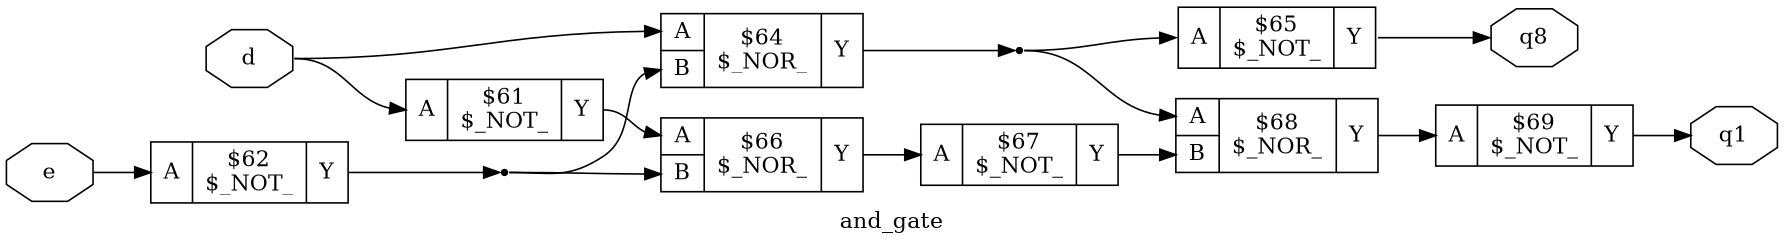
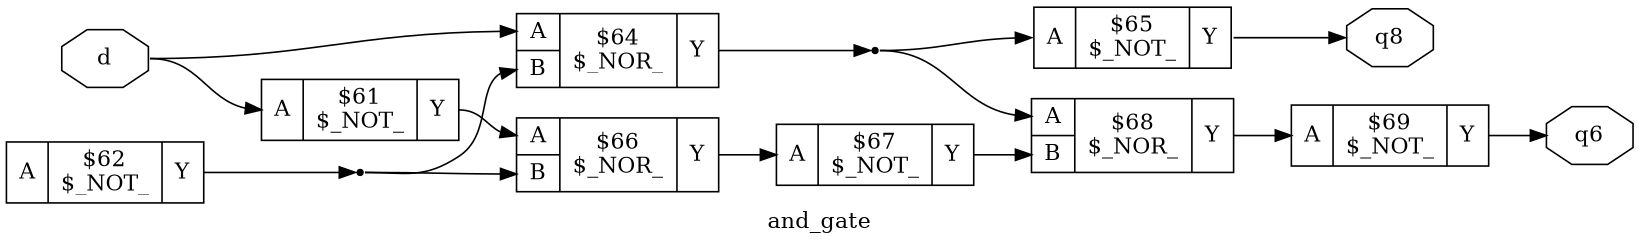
  digraph {
    label=and_gate
    rankdir=LR
    remincross=true
    node [shape=record]
    edge [color=black headport="p11:w" tailport="p12:e"]
    n7 [color=black fontcolor=black label=d shape=octagon]
    c13 [label="{{<p11> A}|$61\n$_NOT_|{<p12> Y}}"]
    c16 [label="{{<p11> A|<p15> B}|$64\n$_NOR_|{<p12> Y}}"]
    c18 [label="{{<p11> A|<p15> B}|$66\n$_NOR_|{<p12> Y}}"]
    n6 [shape=point]
-   n8 [color=black fontcolor=black label=e shape=octagon]
    c14 [label="{{<p11> A}|$62\n$_NOT_|{<p12> Y}}"]
    n5 [shape=point]
    n9 [color=black fontcolor=black label=q8 shape=octagon]
-   n10 [color=black fontcolor=black label=q1 shape=octagon]
+   n10 [color=black fontcolor=black label=q6 shape=octagon]
    c19 [label="{{<p11> A}|$67\n$_NOT_|{<p12> Y}}"]
    c17 [label="{{<p11> A}|$65\n$_NOT_|{<p12> Y}}"]
    c20 [label="{{<p11> A|<p15> B}|$68\n$_NOR_|{<p12> Y}}"]
    c21 [label="{{<p11> A}|$69\n$_NOT_|{<p12> Y}}"]
    n7 -> c13 [tailport=e]
    n7 -> c16 [tailport=e]
    c13 -> c18
    c16 -> n6 [headport=w]
    c18 -> c19
    n6 -> c17 [tailport=e]
    n6 -> c20 [tailport=e]
-   n8 -> c14 [tailport=e]
    c14 -> n5 [headport=w]
    n5 -> c16 [headport="p15:w" tailport=e]
    n5 -> c18 [headport="p15:w" tailport=e]
    c19 -> c20 [headport="p15:w"]
    c17 -> n9 [headport=w]
    c20 -> c21
    c21 -> n10 [headport=w]
  }
